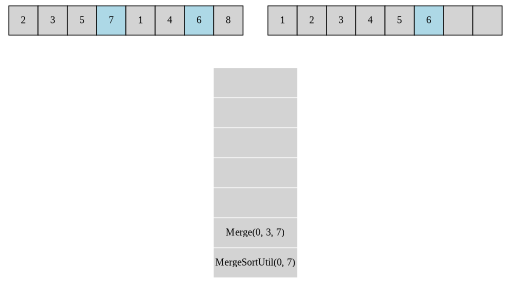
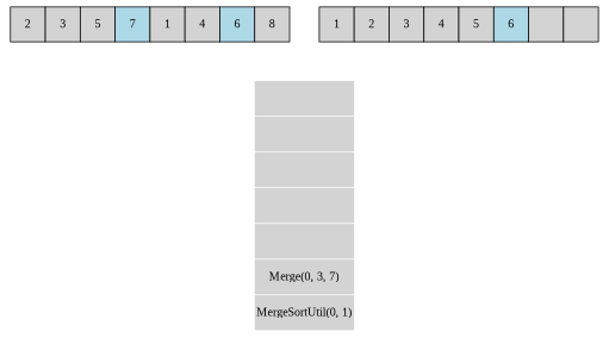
  digraph {
    fontname="Liberation Serif"
    node [shape=none fontname="Liberation Serif"]
    edge [style=invis fontname="Liberation Serif"]
    n1 [label=<<table border="0" cellspacing="0">             <tr>             <td port="arr0" width="40" height="40" bgcolor="lightgray" border="1">2</td>             <td port="arr1" width="40" height="40" bgcolor="lightgray" border="1">3</td>             <td port="arr2" width="40" height="40" bgcolor="lightgray" border="1">5</td>             <td port="arr3" width="40" height="40" bgcolor="lightblue" border="1">7</td>             <td port="arr4" width="40" height="40" bgcolor="lightgray" border="1">1</td>             <td port="arr5" width="40" height="40" bgcolor="lightgray" border="1">4</td>             <td port="arr6" width="40" height="40" bgcolor="lightblue" border="1">6</td>             <td port="arr7" width="40" height="40" bgcolor="lightgray" border="1">8</td>             </tr>             </table>>]
-   n2 [label=<<table border="0" cellspacing="1">             <tr><td port="code1" height="40" bgcolor="lightgray"></td></tr>             <tr><td port="code2" height="40" bgcolor="lightgray"></td></tr>             <tr><td port="code3" height="40" bgcolor="lightgray"></td></tr>             <tr><td port="code4" height="40" bgcolor="lightgray"></td></tr>             <tr><td port="code5" height="40" bgcolor="lightgray"></td></tr>             <tr><td port="code6" height="40" bgcolor="lightgray">Merge(0, 3, 7)<br/></td></tr>             <tr><td port="code7" height="40" bgcolor="lightgray">MergeSortUtil(0, 7)</td></tr>             </table>>]
+   n2 [label=<<table border="0" cellspacing="1">             <tr><td port="code1" height="40" bgcolor="lightgray"></td></tr>             <tr><td port="code2" height="40" bgcolor="lightgray"></td></tr>             <tr><td port="code3" height="40" bgcolor="lightgray"></td></tr>             <tr><td port="code4" height="40" bgcolor="lightgray"></td></tr>             <tr><td port="code5" height="40" bgcolor="lightgray"></td></tr>             <tr><td port="code6" height="40" bgcolor="lightgray">Merge(0, 3, 7)<br/></td></tr>             <tr><td port="code7" height="40" bgcolor="lightgray">MergeSortUtil(0, 1)</td></tr>             </table>>]
    n3 [label=<<table border="0" cellspacing="0">             <tr>             <td port="tempArr0" width="40" height="40" bgcolor="lightgray" border="1">1</td>             <td port="tempArr1" width="40" height="40" bgcolor="lightgray" border="1">2</td>             <td port="tempArr2" width="40" height="40" bgcolor="lightgray" border="1">3</td>             <td port="tempArr3" width="40" height="40" bgcolor="lightgray" border="1">4</td>             <td port="tempArr4" width="40" height="40" bgcolor="lightgray" border="1">5</td>             <td port="tempArr5" width="40" height="40" bgcolor="lightblue" border="1">6</td>             <td port="tempArr6" width="40" height="40" bgcolor="lightgray" border="1"></td>             <td port="tempArr7" width="40" height="40" bgcolor="lightgray" border="1"></td>             </tr>             </table>>]
    subgraph sub_1 {
      peripheries=0
      n1
      n2
    }
    subgraph sub_2 {
      peripheries=0
      n2
      n3
    }
    n1 -> n2
    n3 -> n2
  }
